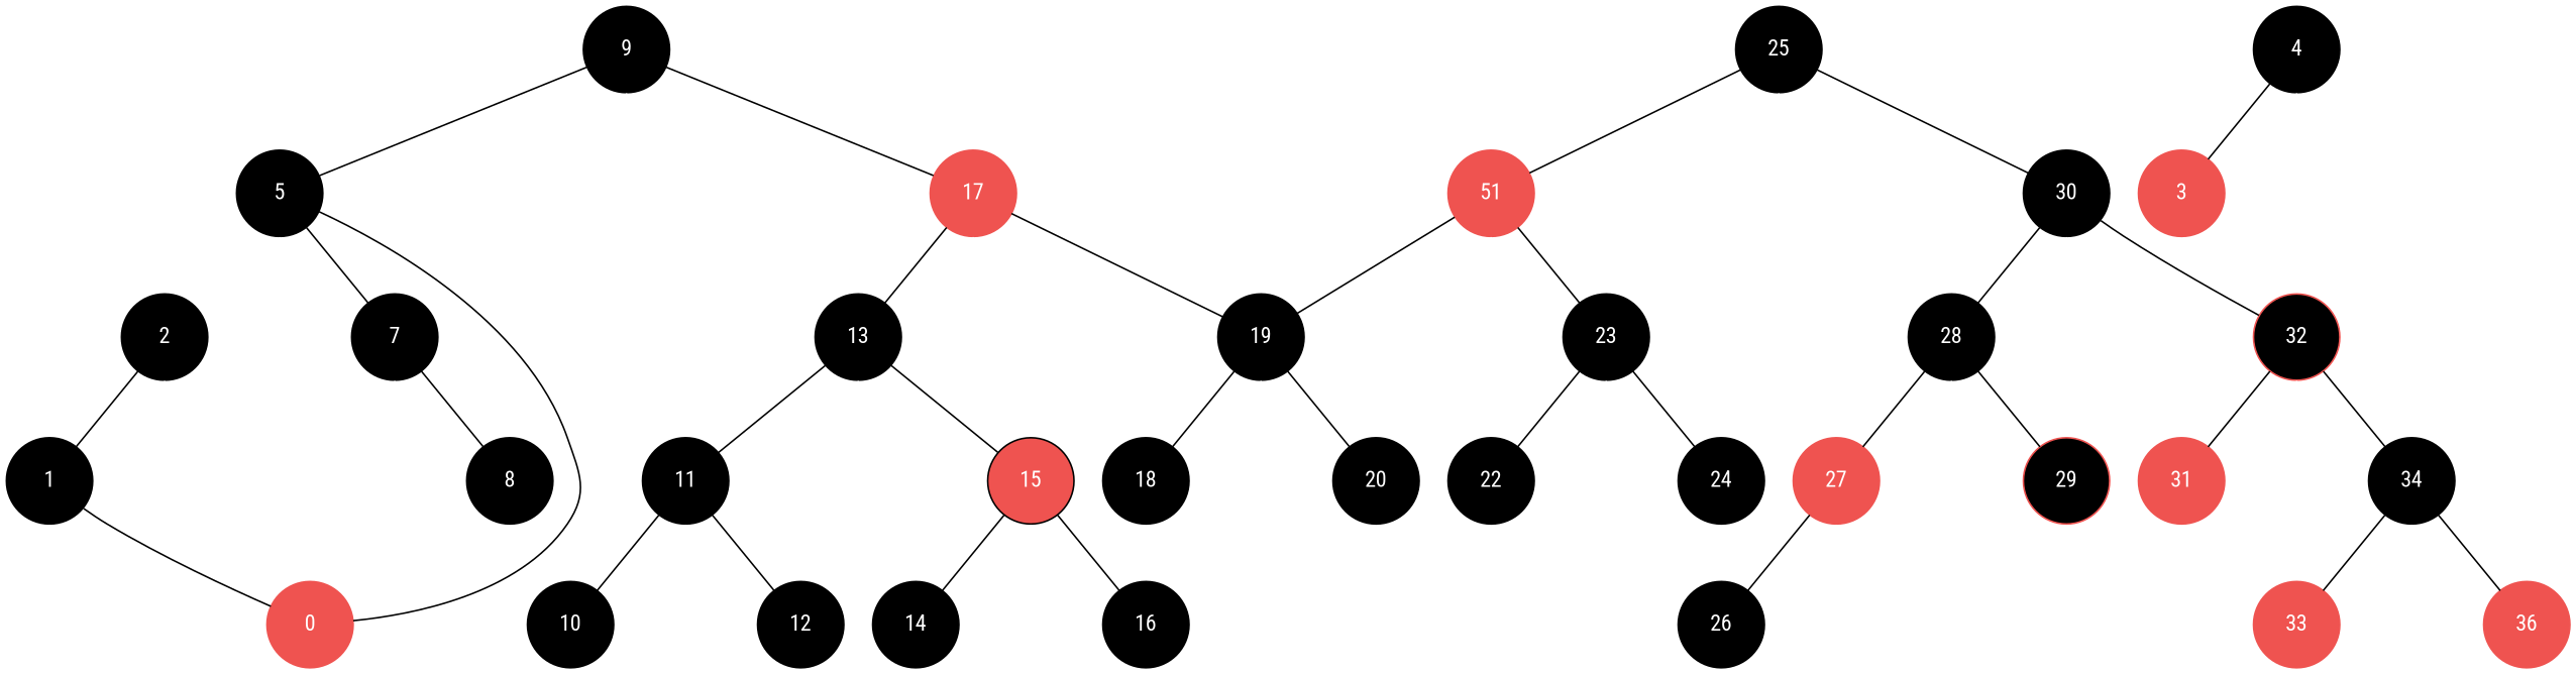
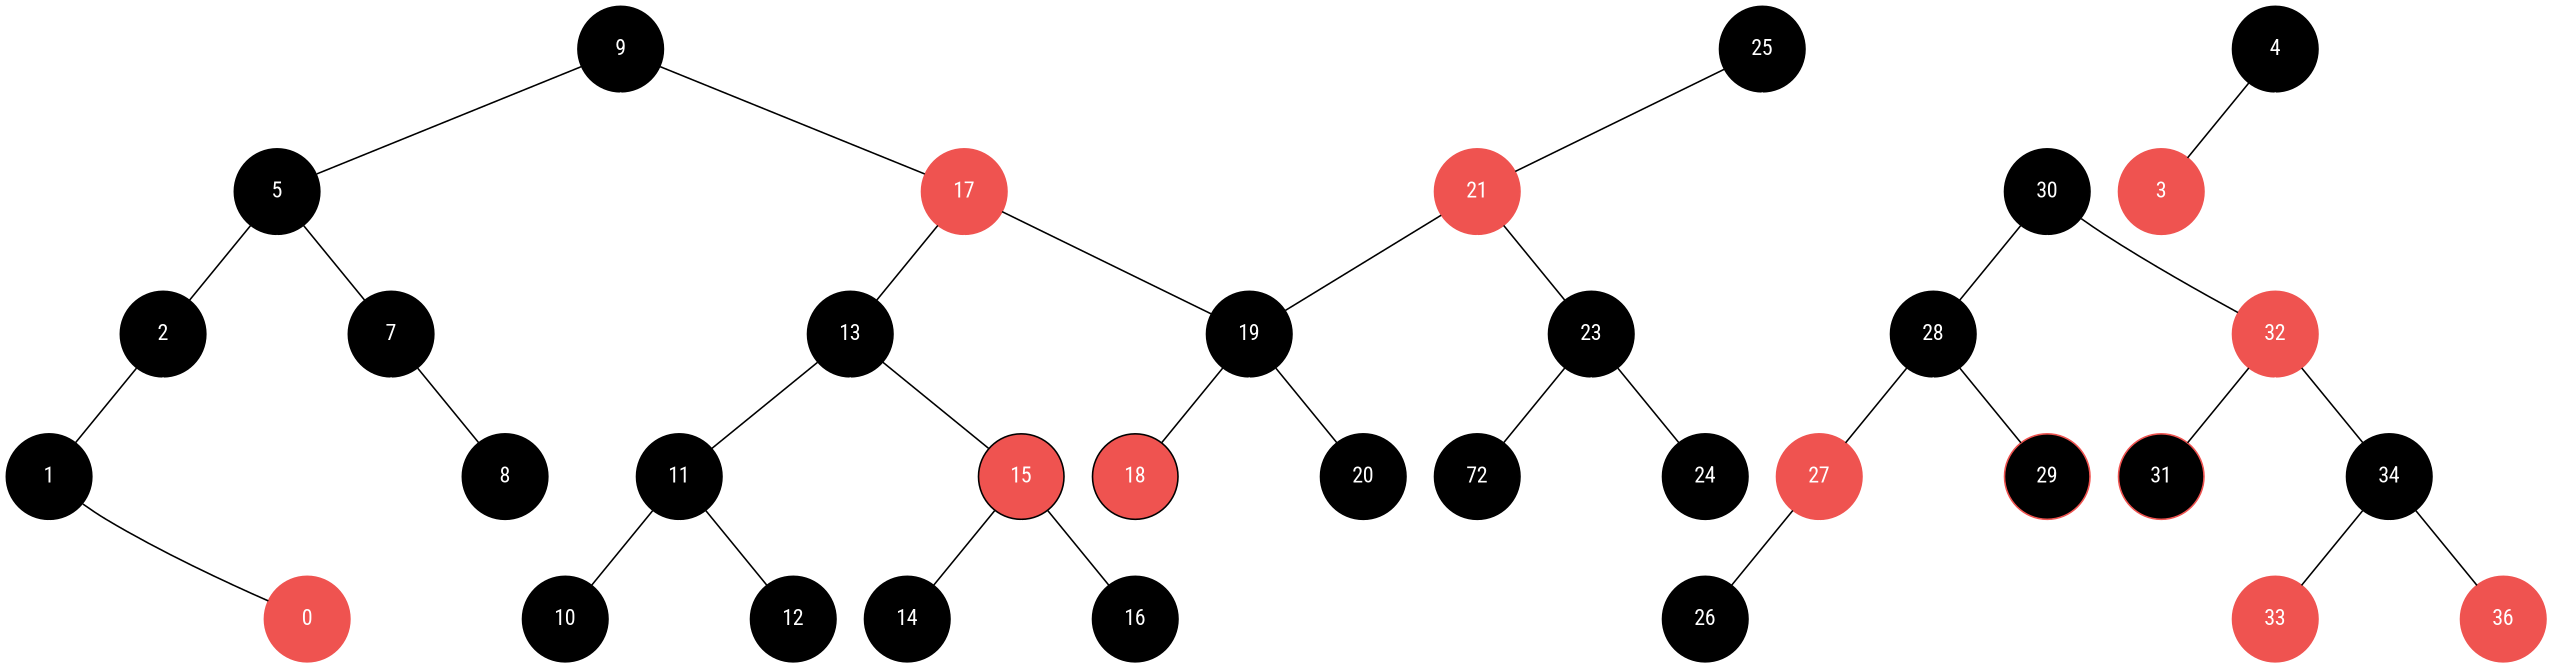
  digraph {
    fontname="Roboto Condensed"
    node [color=black fixedsize=true fontcolor=white fontname="Roboto Condensed" shape=circle style=filled]
    edge [arrowhead=none color=black fontname="Roboto Condensed" style=filled weight=10]
    9 [height=0.75 width=0.75]
    5 [height=0.75 width=0.75]
    "[9" [color=white height=0.75 width=0.75]
    17 [color="#ef5350" height=0.75 width=0.75]
    2 [height=0.75 width=0.75]
    "[5" [color=white height=0.75 width=0.75]
    7 [height=0.75 width=0.75]
    13 [height=0.75 width=0.75]
    "[17" [color=white height=0.75 width=0.75]
    19 [height=0.75 width=0.75]
    1 [height=0.75 width=0.75]
    "[2" [color=white height=0.75 width=0.75]
    "[7" [color=white height=0.75 width=0.75]
    8 [height=0.75 width=0.75]
    11 [height=0.75 width=0.75]
    "[13" [color=white height=0.75 width=0.75]
    15 [fillcolor="#ef5350" height=0.75 width=0.75]
    25 [height=0.75 width=0.75]
-   21 [color="#ef5350" height=0.75 width=0.75 label=51]
+   21 [color="#ef5350" height=0.75 width=0.75]
    "[25" [color=white height=0.75 width=0.75]
    30 [height=0.75 width=0.75]
    10 [height=0.75 width=0.75]
    "[11" [color=white height=0.75 width=0.75]
    12 [height=0.75 width=0.75]
    14 [height=0.75 width=0.75]
    "[15" [color=white height=0.75 width=0.75]
    16 [height=0.75 width=0.75]
    "[21" [color=white height=0.75 width=0.75]
    23 [height=0.75 width=0.75]
    28 [height=0.75 width=0.75]
    "[30" [color=white height=0.75 width=0.75]
-   32 [color="#ef5350" height=0.75 width=0.75 fillcolor=black]
-   18 [height=0.75 width=0.75]
+   32 [color="#ef5350" height=0.75 width=0.75]
+   18 [height=0.75 width=0.75 fillcolor="#ef5350"]
    "[19" [color=white height=0.75 width=0.75]
    20 [height=0.75 width=0.75]
-   22 [height=0.75 width=0.75]
+   22 [height=0.75 width=0.75 label=72]
    "[23" [color=white height=0.75 width=0.75]
    24 [height=0.75 width=0.75]
    27 [color="#ef5350" height=0.75 width=0.75]
    "[28" [color=white height=0.75 width=0.75]
    29 [color="#ef5350" fillcolor=black height=0.75 width=0.75]
-   31 [color="#ef5350" height=0.75 width=0.75]
+   31 [color="#ef5350" height=0.75 width=0.75 fillcolor=black]
    "[32" [color=white height=0.75 width=0.75]
    34 [height=0.75 width=0.75]
    26 [height=0.75 width=0.75]
    "]27" [color=white height=0.75 width=0.75]
    33 [color="#ef5350" height=0.75 width=0.75]
    "[34" [color=white height=0.75 width=0.75]
    36 [color="#ef5350" height=0.75 width=0.75]
    0 [color="#ef5350" height=0.75 width=0.75]
    "]1" [color=white height=0.75 width=0.75]
    4 [height=0.75 width=0.75]
    3 [color="#ef5350" height=0.75 width=0.75]
    "]4" [color=white height=0.75 width=0.75]
    9 -> 5
    9 -> "[9" [color=white weight=100]
    9 -> 17
-   5 -> 0
+   5 -> 2
    5 -> "[5" [color=white weight=100]
    5 -> 7
    17 -> 13
    17 -> "[17" [color=white weight=100]
    17 -> 19
    2 -> 1
    2 -> "[2" [color=white weight=100]
    7 -> "[7" [color=white weight=100]
    7 -> 8
    13 -> 11
    13 -> "[13" [color=white weight=100]
    13 -> 15
    19 -> 18
    19 -> "[19" [color=white weight=100]
    19 -> 20
    1 -> 0
    1 -> "]1" [color=white weight=100]
    11 -> 10
    11 -> "[11" [color=white weight=100]
    11 -> 12
    15 -> 14
    15 -> "[15" [color=white weight=100]
    15 -> 16
    25 -> 21
    25 -> "[25" [color=white weight=100]
-   25 -> 30
    21 -> 19
    21 -> "[21" [color=white weight=100]
    21 -> 23
    30 -> 28
    30 -> "[30" [color=white weight=100]
    30 -> 32
    23 -> 22
    23 -> "[23" [color=white weight=100]
    23 -> 24
    28 -> 27
    28 -> "[28" [color=white weight=100]
    28 -> 29
    32 -> 31
    32 -> "[32" [color=white weight=100]
    32 -> 34
    27 -> 26
    27 -> "]27" [color=white weight=100]
    34 -> 33
    34 -> "[34" [color=white weight=100]
    34 -> 36
    4 -> 3
    4 -> "]4" [color=white weight=100]
  }
